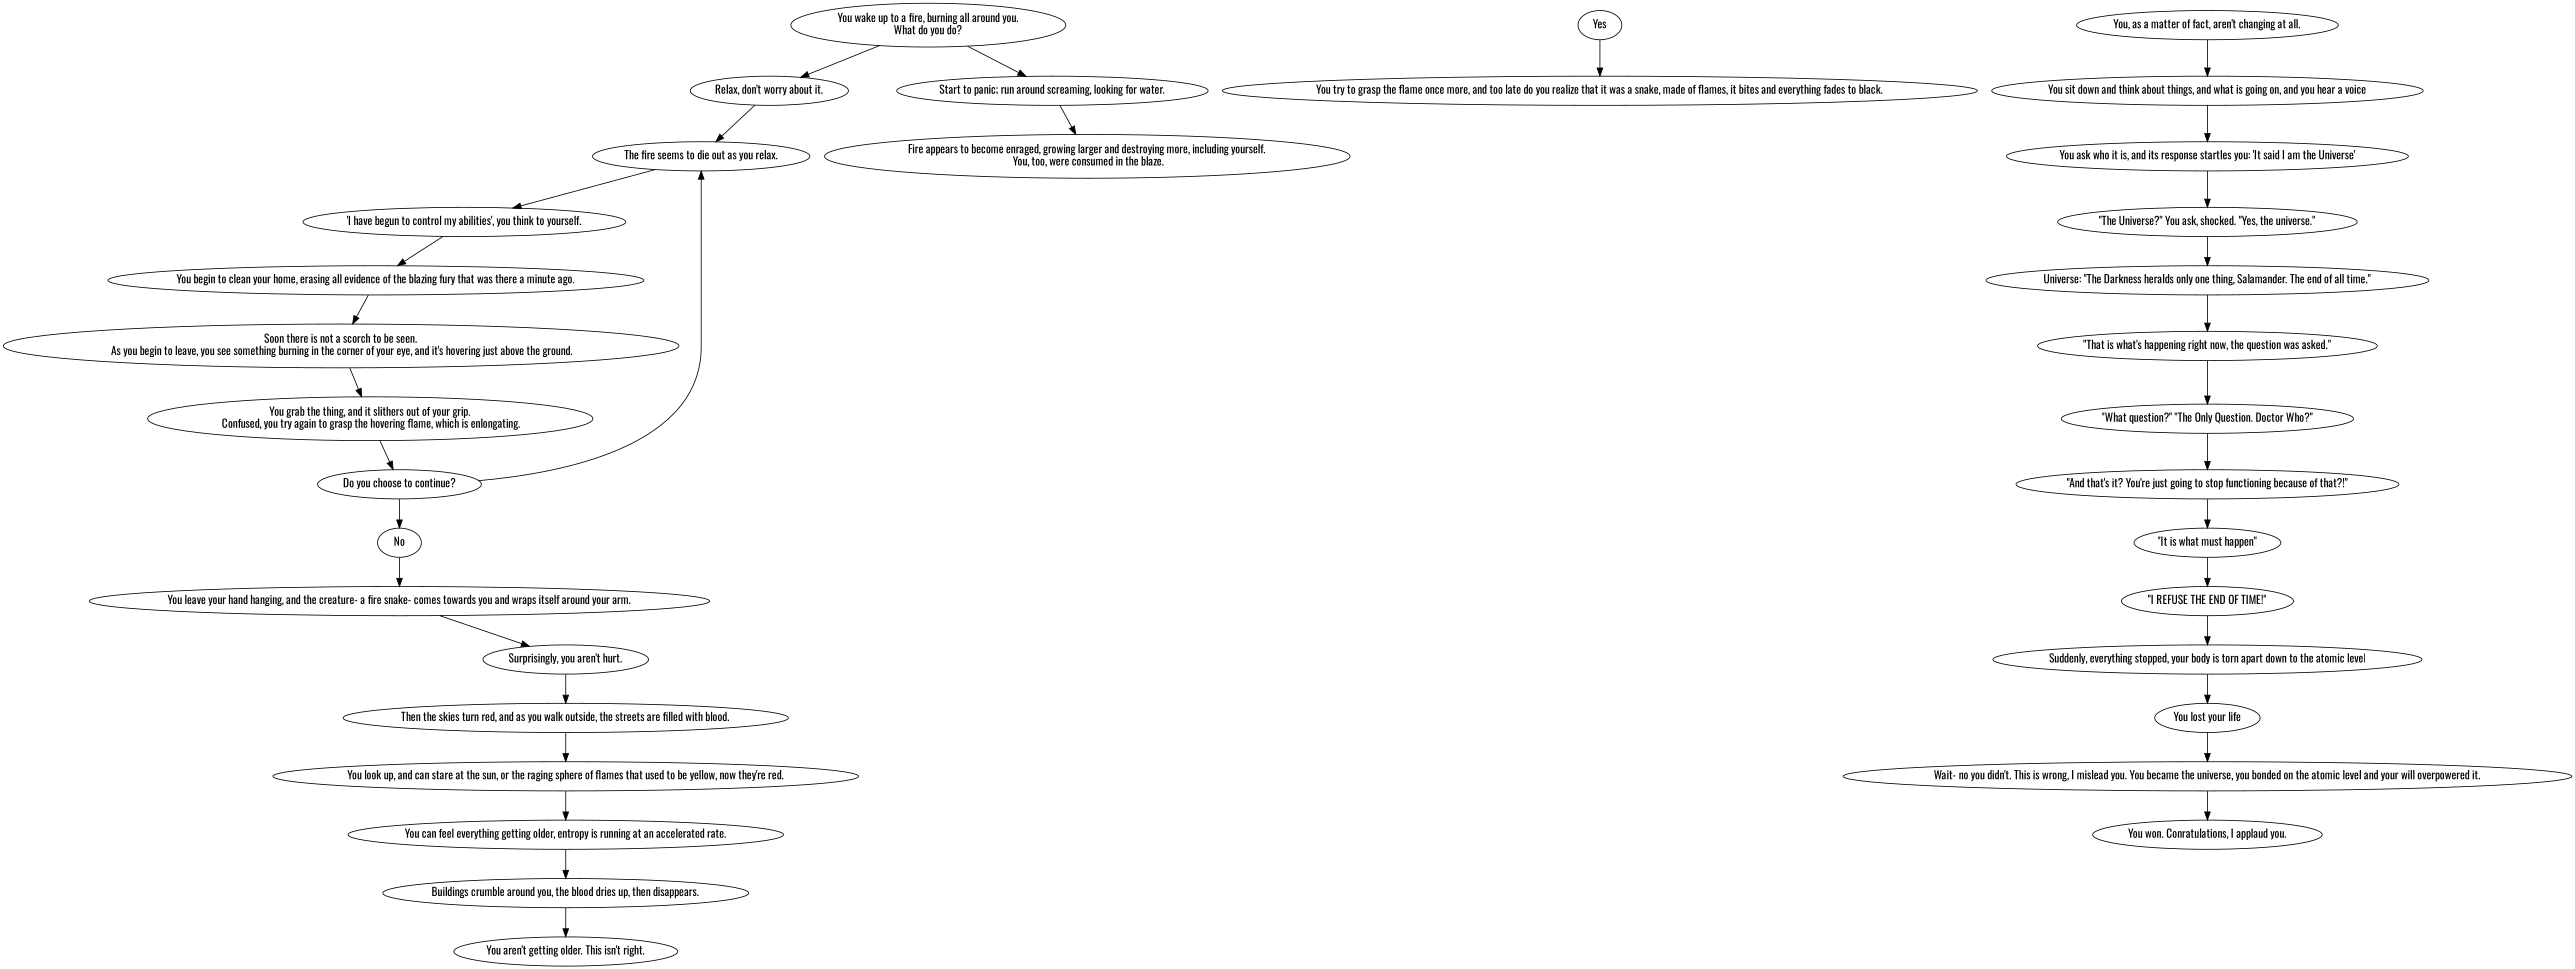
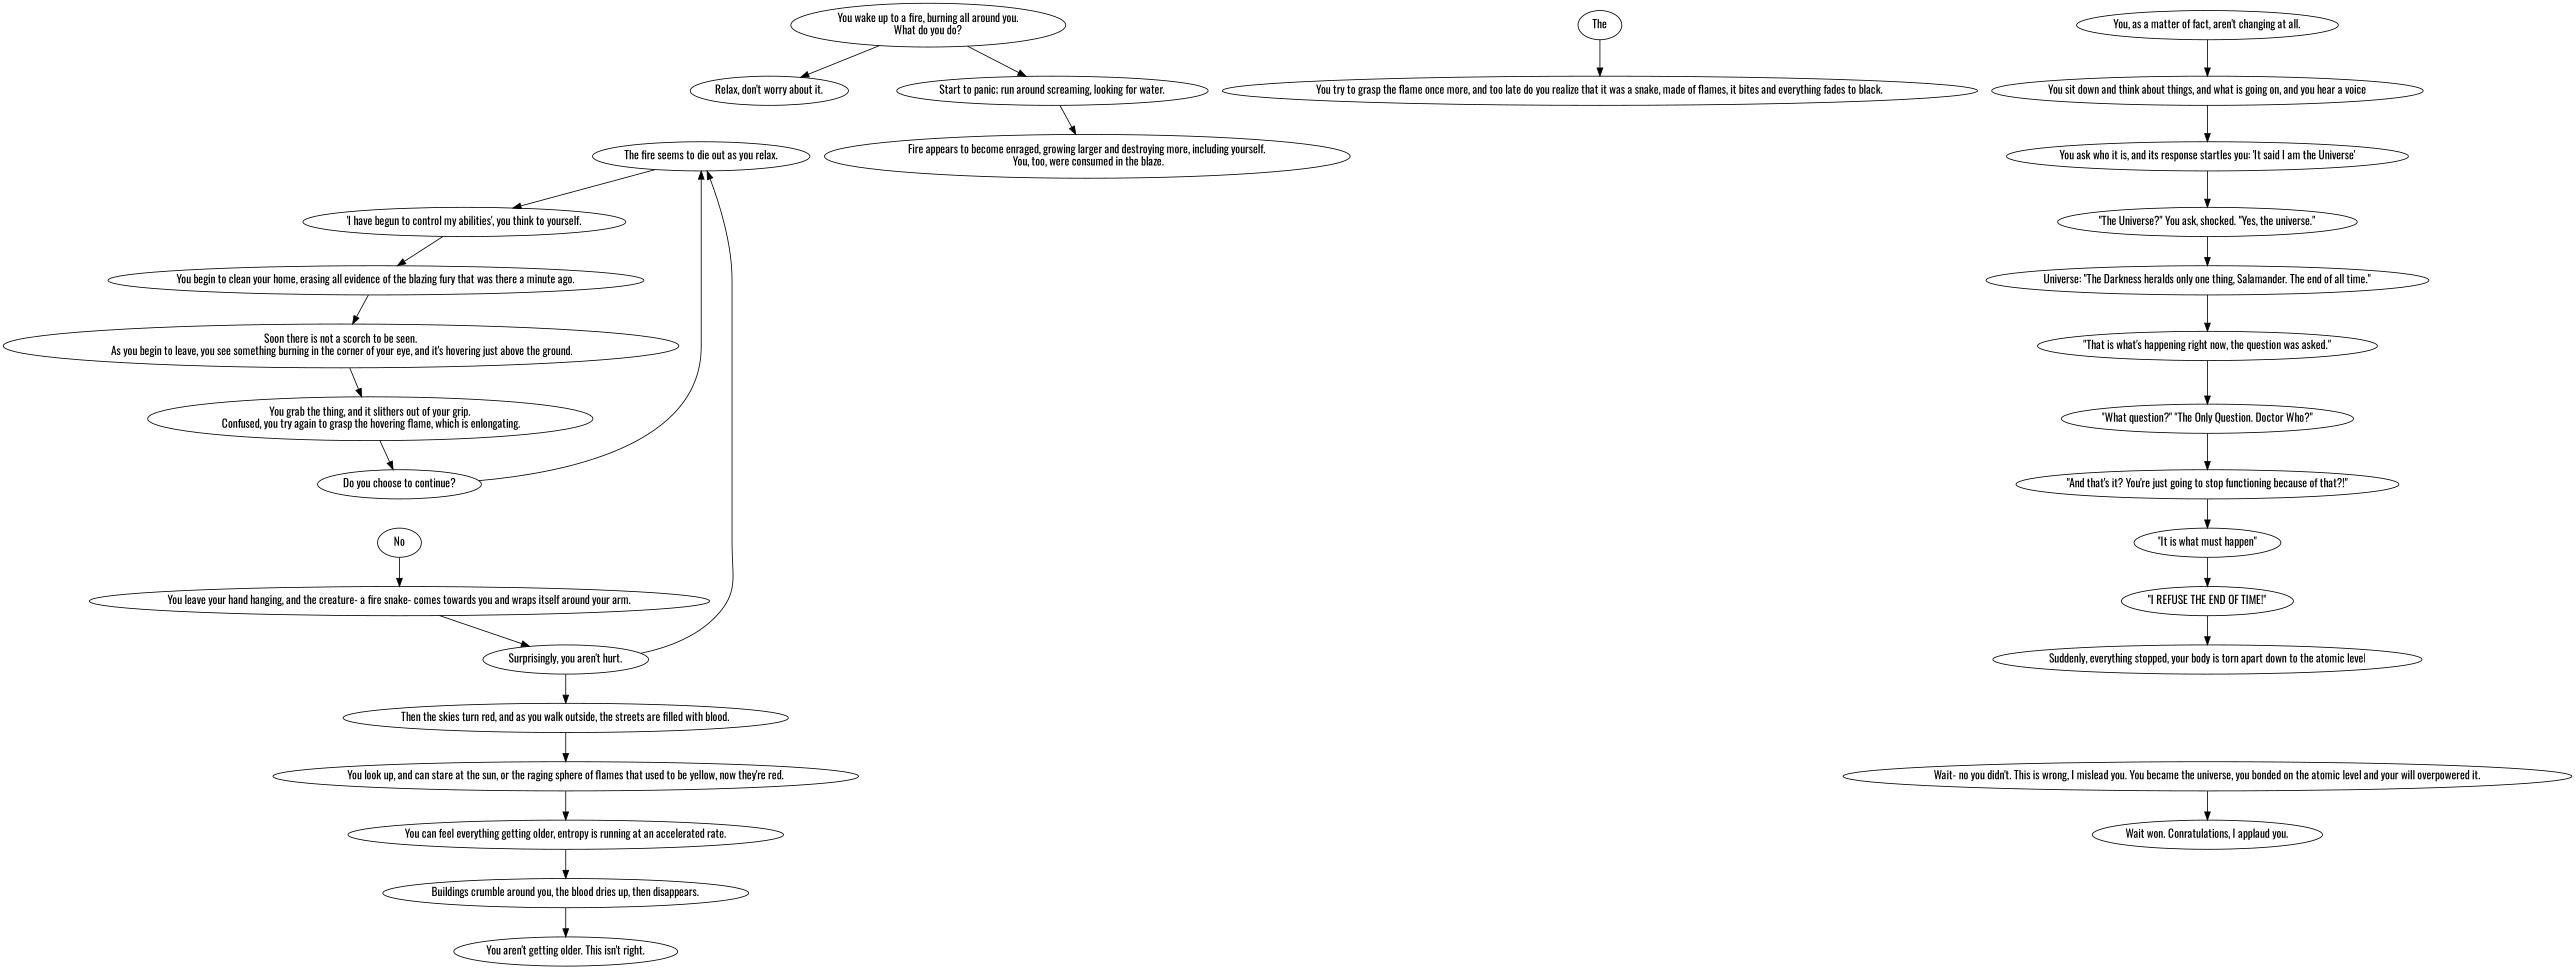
  digraph {
    fontname=Oswald
    node [fontname=Oswald]
    edge [fontname=Oswald]
    n1 [label="You wake up to a fire, burning all around you.\nWhat do you do?"]
    n2 [label="Relax, don't worry about it."]
    n3 [label="Start to panic; run around screaming, looking for water."]
    n4 [label="The fire seems to die out as you relax."]
    n5 [label="Fire appears to become enraged, growing larger and destroying more, including yourself.\n You, too, were consumed in the blaze."]
    n6 [label="'I have begun to control my abilities', you think to yourself."]
    n7 [label="You begin to clean your home, erasing all evidence of the blazing fury that was there a minute ago."]
    n8 [label="Soon there is not a scorch to be seen.\n As you begin to leave, you see something burning in the corner of your eye, and it's hovering just above the ground."]
    n9 [label="You grab the thing, and it slithers out of your grip.\n Confused, you try again to grasp the hovering flame, which is enlongating."]
    n10 [label="Do you choose to continue?"]
    n11 [label=No]
-   n12 [label=Yes]
+   n12 [label=The]
    n13 [label="You try to grasp the flame once more, and too late do you realize that it was a snake, made of flames, it bites and everything fades to black."]
    n14 [label="You leave your hand hanging, and the creature- a fire snake- comes towards you and wraps itself around your arm."]
    n15 [label="Surprisingly, you aren't hurt."]
    n16 [label="Then the skies turn red, and as you walk outside, the streets are filled with blood."]
    n17 [label="You look up, and can stare at the sun, or the raging sphere of flames that used to be yellow, now they're red."]
    n18 [label="You can feel everything getting older, entropy is running at an accelerated rate."]
    n19 [label="Buildings crumble around you, the blood dries up, then disappears."]
    n20 [label="You aren't getting older. This isn't right."]
    n21 [label="You, as a matter of fact, aren't changing at all."]
    n22 [label="You sit down and think about things, and what is going on, and you hear a voice"]
    n23 [label="You ask who it is, and its response startles you: 'It said I am the Universe'"]
    n24 [label="\"The Universe?\" You ask, shocked. \"Yes, the universe.\""]
    n25 [label="Universe: \"The Darkness heralds only one thing, Salamander. The end of all time.\""]
    n26 [label="\"That is what's happening right now, the question was asked.\""]
    n27 [label="\"What question?\" \"The Only Question. Doctor Who?\""]
    n28 [label="\"And that's it? You're just going to stop functioning because of that?!\""]
    n29 [label="\"It is what must happen\""]
    n30 [label="\"I REFUSE THE END OF TIME!\""]
    n31 [label="Suddenly, everything stopped, your body is torn apart down to the atomic level"]
-   n32 [label="You lost your life"]
    n33 [label="Wait- no you didn't. This is wrong, I mislead you. You became the universe, you bonded on the atomic level and your will overpowered it."]
-   n34 [label="You won. Conratulations, I applaud you."]
+   n34 [label="Wait won. Conratulations, I applaud you."]
    n1 -> n2
    n1 -> n3
-   n2 -> n4
+   n15 -> n4
    n3 -> n5
    n4 -> n6
    n6 -> n7
    n7 -> n8
    n8 -> n9
    n9 -> n10
    n10 -> n4
-   n10 -> n11
    n11 -> n14
    n12 -> n13
    n14 -> n15
    n15 -> n16
    n16 -> n17
    n17 -> n18
    n18 -> n19
    n19 -> n20
    n21 -> n22
    n22 -> n23
    n23 -> n24
    n24 -> n25
    n25 -> n26
    n26 -> n27
    n27 -> n28
    n28 -> n29
    n29 -> n30
    n30 -> n31
-   n31 -> n32
-   n32 -> n33
    n33 -> n34
  }
